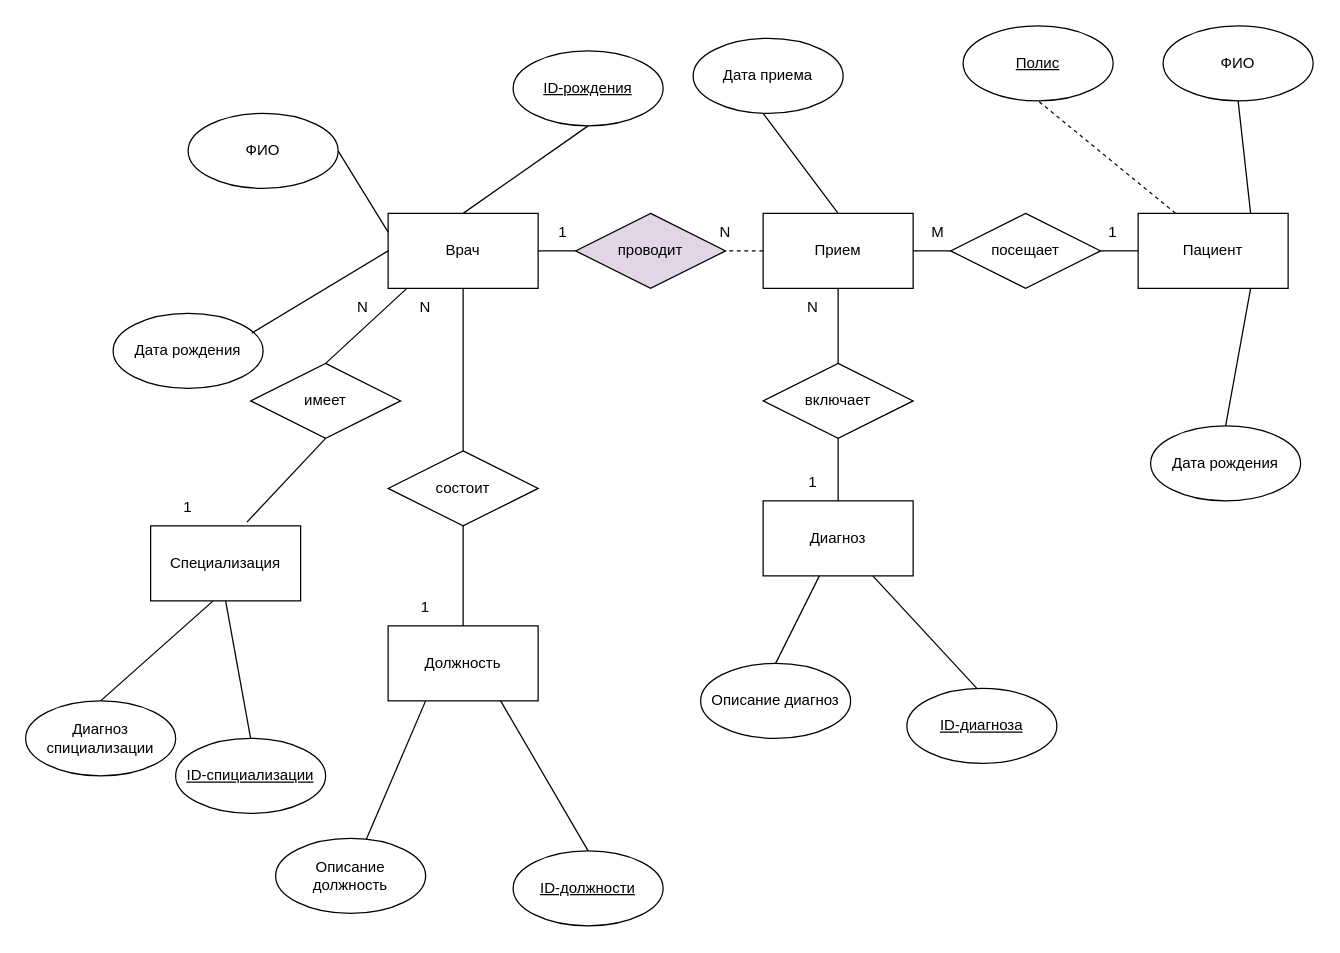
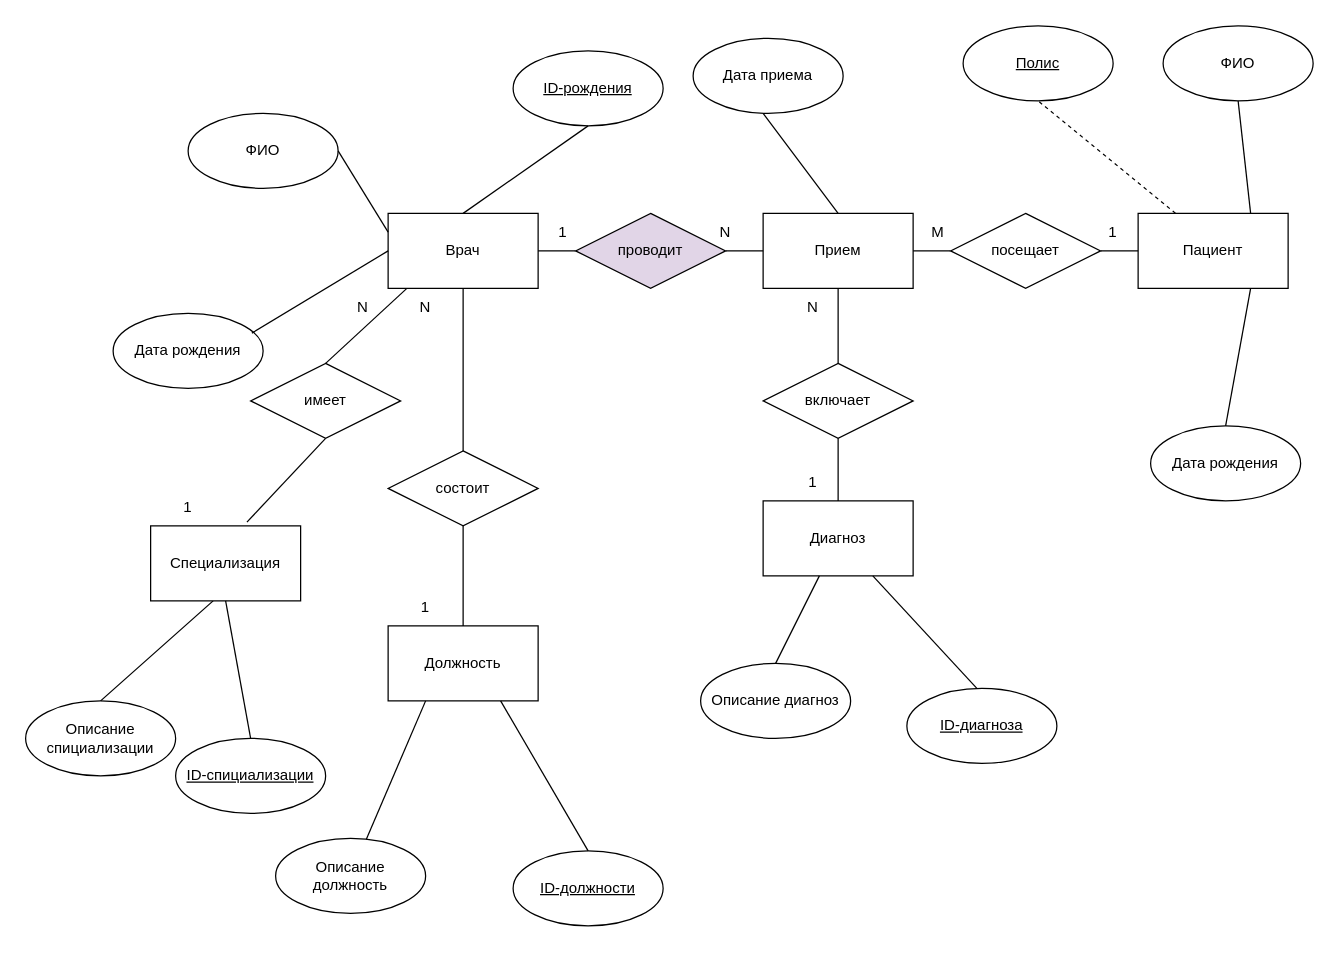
  <mxCell id="0" />
  <mxCell id="1" parent="0" />
  <mxCell id="2" value="Пациент" style="rounded=0;whiteSpace=wrap;html=1;" parent="1" vertex="1"><mxGeometry x="910" y="170" width="120" height="60" as="geometry" /></mxCell>
  <mxCell id="3" value="Врач" style="rounded=0;whiteSpace=wrap;html=1;" parent="1" vertex="1"><mxGeometry x="310" y="170" width="120" height="60" as="geometry" /></mxCell>
  <mxCell id="4" value="" style="endArrow=none;html=1;rounded=0;entryX=1;entryY=0.5;entryDx=0;entryDy=0;exitX=0;exitY=0.5;exitDx=0;exitDy=0;" parent="1" source="55" target="3" edge="1"><mxGeometry width="50" height="50" relative="1" as="geometry"><mxPoint x="500" y="200" as="sourcePoint" /><mxPoint x="580" y="220" as="targetPoint" /></mxGeometry></mxCell>
  <mxCell id="5" value="" style="endArrow=none;html=1;rounded=0;entryX=1;entryY=0.5;entryDx=0;entryDy=0;exitX=0;exitY=0.5;exitDx=0;exitDy=0;" parent="1" source="57" edge="1"><mxGeometry width="50" height="50" relative="1" as="geometry"><mxPoint x="692" y="199" as="sourcePoint" /><mxPoint x="620" y="200" as="targetPoint" /></mxGeometry></mxCell>
  <mxCell id="6" value="ФИО" style="ellipse;whiteSpace=wrap;html=1;" parent="1" vertex="1"><mxGeometry x="150" y="90" width="120" height="60" as="geometry" /></mxCell>
  <mxCell id="7" value="Дата рождения" style="ellipse;whiteSpace=wrap;html=1;" parent="1" vertex="1"><mxGeometry x="90" y="250" width="120" height="60" as="geometry" /></mxCell>
  <mxCell id="8" value="" style="endArrow=none;html=1;rounded=0;entryX=0;entryY=0.5;entryDx=0;entryDy=0;exitX=0.925;exitY=0.263;exitDx=0;exitDy=0;exitPerimeter=0;" parent="1" target="3" edge="1" source="7"><mxGeometry width="50" height="50" relative="1" as="geometry"><mxPoint x="230" y="280" as="sourcePoint" /><mxPoint x="280" y="230" as="targetPoint" /></mxGeometry></mxCell>
  <mxCell id="9" value="" style="endArrow=none;html=1;rounded=0;entryX=0;entryY=0.25;entryDx=0;entryDy=0;" parent="1" target="3" edge="1"><mxGeometry width="50" height="50" relative="1" as="geometry"><mxPoint x="270" y="120" as="sourcePoint" /><mxPoint x="320" y="70" as="targetPoint" /></mxGeometry></mxCell>
  <mxCell id="10" value="ФИО" style="ellipse;whiteSpace=wrap;html=1;" parent="1" vertex="1"><mxGeometry x="930" y="20" width="120" height="60" as="geometry" /></mxCell>
  <mxCell id="11" value="Дата рождения" style="ellipse;whiteSpace=wrap;html=1;" parent="1" vertex="1"><mxGeometry x="920" y="340" width="120" height="60" as="geometry" /></mxCell>
  <mxCell id="12" value="" style="endArrow=none;html=1;rounded=0;exitX=0.75;exitY=0;exitDx=0;exitDy=0;entryX=0.5;entryY=1;entryDx=0;entryDy=0;" parent="1" source="2" edge="1" target="10"><mxGeometry width="50" height="50" relative="1" as="geometry"><mxPoint x="840" y="140" as="sourcePoint" /><mxPoint x="890" y="90" as="targetPoint" /></mxGeometry></mxCell>
  <mxCell id="13" value="" style="endArrow=none;html=1;rounded=0;exitX=0.75;exitY=1;exitDx=0;exitDy=0;entryX=0.5;entryY=0;entryDx=0;entryDy=0;" parent="1" source="2" edge="1" target="11"><mxGeometry width="50" height="50" relative="1" as="geometry"><mxPoint x="860" y="330" as="sourcePoint" /><mxPoint x="910" y="280" as="targetPoint" /></mxGeometry></mxCell>
- <mxCell id="14" value="Диагноз спициализации" style="ellipse;whiteSpace=wrap;html=1;" parent="1" vertex="1"><mxGeometry x="20" y="560" width="120" height="60" as="geometry" /></mxCell>
+ <mxCell id="14" value="Описание спициализации" style="ellipse;whiteSpace=wrap;html=1;" parent="1" vertex="1"><mxGeometry x="20" y="560" width="120" height="60" as="geometry" /></mxCell>
  <mxCell id="15" value="Описание должность" style="ellipse;whiteSpace=wrap;html=1;" parent="1" vertex="1"><mxGeometry x="220" y="670" width="120" height="60" as="geometry" /></mxCell>
  <mxCell id="16" value="1" style="text;html=1;strokeColor=none;fillColor=none;align=center;verticalAlign=middle;whiteSpace=wrap;rounded=0;" parent="1" vertex="1"><mxGeometry x="420" y="170" width="60" height="30" as="geometry" /></mxCell>
  <mxCell id="17" value="1" style="text;html=1;strokeColor=none;fillColor=none;align=center;verticalAlign=middle;whiteSpace=wrap;rounded=0;" parent="1" vertex="1"><mxGeometry x="860" y="170" width="60" height="30" as="geometry" /></mxCell>
  <mxCell id="18" value="&lt;u&gt;ID-рождения&lt;/u&gt;" style="ellipse;whiteSpace=wrap;html=1;" parent="1" vertex="1"><mxGeometry x="410" y="40" width="120" height="60" as="geometry" /></mxCell>
  <mxCell id="19" value="" style="endArrow=none;html=1;rounded=0;exitX=0.5;exitY=0;exitDx=0;exitDy=0;" parent="1" source="3" edge="1"><mxGeometry width="50" height="50" relative="1" as="geometry"><mxPoint x="420" y="150" as="sourcePoint" /><mxPoint x="470" y="100" as="targetPoint" /></mxGeometry></mxCell>
  <mxCell id="20" value="&lt;u&gt;Полис&lt;/u&gt;" style="ellipse;whiteSpace=wrap;html=1;" parent="1" vertex="1"><mxGeometry x="770" y="20" width="120" height="60" as="geometry" /></mxCell>
  <mxCell id="21" value="" style="endArrow=none;html=1;rounded=0;exitX=0.25;exitY=0;exitDx=0;exitDy=0;entryX=0.5;entryY=1;entryDx=0;entryDy=0;dashed=1;" parent="1" source="2" edge="1" target="20"><mxGeometry width="50" height="50" relative="1" as="geometry"><mxPoint x="730" y="140" as="sourcePoint" /><mxPoint x="780" y="90" as="targetPoint" /></mxGeometry></mxCell>
  <mxCell id="22" value="N" style="text;html=1;strokeColor=none;fillColor=none;align=center;verticalAlign=middle;whiteSpace=wrap;rounded=0;" vertex="1" parent="1"><mxGeometry x="260" y="230" width="60" height="30" as="geometry" /></mxCell>
  <mxCell id="23" value="Прием" style="rounded=0;whiteSpace=wrap;html=1;" vertex="1" parent="1"><mxGeometry x="610" y="170" width="120" height="60" as="geometry" /></mxCell>
  <mxCell id="24" value="Дата приема" style="ellipse;whiteSpace=wrap;html=1;" vertex="1" parent="1"><mxGeometry x="554" y="30" width="120" height="60" as="geometry" /></mxCell>
  <mxCell id="25" value="" style="endArrow=none;html=1;rounded=0;exitX=0.5;exitY=0;exitDx=0;exitDy=0;" edge="1" parent="1" source="23"><mxGeometry width="50" height="50" relative="1" as="geometry"><mxPoint x="560" y="140" as="sourcePoint" /><mxPoint x="610" y="90" as="targetPoint" /></mxGeometry></mxCell>
  <mxCell id="26" value="&lt;u&gt;ID-диагноза&lt;/u&gt;" style="ellipse;whiteSpace=wrap;html=1;" vertex="1" parent="1"><mxGeometry x="725" y="550" width="120" height="60" as="geometry" /></mxCell>
  <mxCell id="27" value="Диагноз" style="rounded=0;whiteSpace=wrap;html=1;" vertex="1" parent="1"><mxGeometry x="610" y="400" width="120" height="60" as="geometry" /></mxCell>
  <mxCell id="28" value="" style="endArrow=none;html=1;rounded=0;exitX=0.5;exitY=0;exitDx=0;exitDy=0;" edge="1" parent="1" source="27"><mxGeometry width="50" height="50" relative="1" as="geometry"><mxPoint x="620" y="280" as="sourcePoint" /><mxPoint x="670" y="230" as="targetPoint" /></mxGeometry></mxCell>
  <mxCell id="29" value="" style="endArrow=none;html=1;rounded=0;" edge="1" parent="1" target="27"><mxGeometry width="50" height="50" relative="1" as="geometry"><mxPoint x="781" y="550" as="sourcePoint" /><mxPoint x="855" y="480" as="targetPoint" /></mxGeometry></mxCell>
  <mxCell id="30" value="1" style="text;html=1;strokeColor=none;fillColor=none;align=center;verticalAlign=middle;whiteSpace=wrap;rounded=0;" vertex="1" parent="1"><mxGeometry x="310" y="470" width="60" height="30" as="geometry" /></mxCell>
  <mxCell id="31" value="Должность" style="rounded=0;whiteSpace=wrap;html=1;" vertex="1" parent="1"><mxGeometry x="310" y="500" width="120" height="60" as="geometry" /></mxCell>
  <mxCell id="32" value="" style="endArrow=none;html=1;rounded=0;entryX=0.25;entryY=1;entryDx=0;entryDy=0;" edge="1" parent="1" source="15" target="31"><mxGeometry width="50" height="50" relative="1" as="geometry"><mxPoint x="250" y="710" as="sourcePoint" /><mxPoint x="300" y="660" as="targetPoint" /></mxGeometry></mxCell>
  <mxCell id="33" value="" style="endArrow=none;html=1;rounded=0;entryX=0.5;entryY=1;entryDx=0;entryDy=0;exitX=0.5;exitY=0;exitDx=0;exitDy=0;" edge="1" parent="1" source="14"><mxGeometry width="50" height="50" relative="1" as="geometry"><mxPoint x="190" y="840" as="sourcePoint" /><mxPoint x="170" y="480" as="targetPoint" /></mxGeometry></mxCell>
  <mxCell id="34" value="N" style="text;html=1;strokeColor=none;fillColor=none;align=center;verticalAlign=middle;whiteSpace=wrap;rounded=0;" vertex="1" parent="1"><mxGeometry x="620" y="230" width="60" height="30" as="geometry" /></mxCell>
  <mxCell id="35" value="Описание диагноз" style="ellipse;whiteSpace=wrap;html=1;" vertex="1" parent="1"><mxGeometry x="560" y="530" width="120" height="60" as="geometry" /></mxCell>
  <mxCell id="36" value="" style="endArrow=none;html=1;rounded=0;" edge="1" parent="1" target="27"><mxGeometry width="50" height="50" relative="1" as="geometry"><mxPoint x="620" y="530" as="sourcePoint" /><mxPoint x="670" y="480" as="targetPoint" /></mxGeometry></mxCell>
  <mxCell id="37" value="N" style="text;html=1;strokeColor=none;fillColor=none;align=center;verticalAlign=middle;whiteSpace=wrap;rounded=0;" vertex="1" parent="1"><mxGeometry x="550" y="170" width="60" height="30" as="geometry" /></mxCell>
  <mxCell id="38" value="M" style="text;html=1;strokeColor=none;fillColor=none;align=center;verticalAlign=middle;whiteSpace=wrap;rounded=0;" vertex="1" parent="1"><mxGeometry x="720" y="170" width="60" height="30" as="geometry" /></mxCell>
  <mxCell id="39" value="&lt;u&gt;ID-должности&lt;/u&gt;" style="ellipse;whiteSpace=wrap;html=1;" vertex="1" parent="1"><mxGeometry x="410" y="680" width="120" height="60" as="geometry" /></mxCell>
  <mxCell id="40" value="" style="endArrow=none;html=1;rounded=0;entryX=0.75;entryY=1;entryDx=0;entryDy=0;exitX=0.5;exitY=0;exitDx=0;exitDy=0;" edge="1" parent="1" source="39" target="31"><mxGeometry width="50" height="50" relative="1" as="geometry"><mxPoint x="510" y="690" as="sourcePoint" /><mxPoint x="560" y="640" as="targetPoint" /></mxGeometry></mxCell>
  <mxCell id="41" value="1" style="text;html=1;strokeColor=none;fillColor=none;align=center;verticalAlign=middle;whiteSpace=wrap;rounded=0;" vertex="1" parent="1"><mxGeometry x="620" y="370" width="60" height="30" as="geometry" /></mxCell>
  <mxCell id="42" value="1" style="text;html=1;strokeColor=none;fillColor=none;align=center;verticalAlign=middle;whiteSpace=wrap;rounded=0;" vertex="1" parent="1"><mxGeometry x="120" y="390" width="60" height="30" as="geometry" /></mxCell>
  <mxCell id="43" value="Специализация" style="rounded=0;whiteSpace=wrap;html=1;" vertex="1" parent="1"><mxGeometry x="120" y="420" width="120" height="60" as="geometry" /></mxCell>
  <mxCell id="44" value="&lt;u&gt;ID-спициализации&lt;/u&gt;" style="ellipse;whiteSpace=wrap;html=1;" vertex="1" parent="1"><mxGeometry y="590" width="120" height="60" as="geometry" x="140" /></mxCell>
  <mxCell id="45" value="" style="endArrow=none;html=1;rounded=0;entryX=0.5;entryY=1;entryDx=0;entryDy=0;exitX=0.5;exitY=0;exitDx=0;exitDy=0;" edge="1" parent="1" source="44" target="43"><mxGeometry width="50" height="50" relative="1" as="geometry"><mxPoint x="90" y="570" as="sourcePoint" /><mxPoint x="180" y="490" as="targetPoint" /></mxGeometry></mxCell>
  <mxCell id="46" value="" style="endArrow=none;html=1;rounded=0;entryX=0.25;entryY=0;entryDx=0;entryDy=0;" edge="1" parent="1" target="52"><mxGeometry width="50" height="50" relative="1" as="geometry"><mxPoint x="260" y="290" as="sourcePoint" /><mxPoint x="310" y="230" as="targetPoint" /></mxGeometry></mxCell>
  <mxCell id="47" value="имеет" style="rhombus;whiteSpace=wrap;html=1;" vertex="1" parent="1"><mxGeometry x="200" y="290" width="120" height="60" as="geometry" /></mxCell>
  <mxCell id="48" value="" style="endArrow=none;html=1;rounded=0;exitX=0.642;exitY=-0.05;exitDx=0;exitDy=0;exitPerimeter=0;" edge="1" parent="1" source="43"><mxGeometry width="50" height="50" relative="1" as="geometry"><mxPoint x="210" y="410" as="sourcePoint" /><mxPoint x="260" y="350" as="targetPoint" /></mxGeometry></mxCell>
  <mxCell id="49" value="состоит" style="rhombus;whiteSpace=wrap;html=1;" vertex="1" parent="1"><mxGeometry x="310" y="360" width="120" height="60" as="geometry" /></mxCell>
  <mxCell id="50" value="" style="endArrow=none;html=1;rounded=0;entryX=0.5;entryY=1;entryDx=0;entryDy=0;exitX=0.5;exitY=0;exitDx=0;exitDy=0;" edge="1" parent="1" source="49" target="3"><mxGeometry width="50" height="50" relative="1" as="geometry"><mxPoint x="300" y="290" as="sourcePoint" /><mxPoint x="370" y="230" as="targetPoint" /></mxGeometry></mxCell>
  <mxCell id="51" value="" style="endArrow=none;html=1;rounded=0;exitX=0.5;exitY=0;exitDx=0;exitDy=0;" edge="1" parent="1" source="31"><mxGeometry width="50" height="50" relative="1" as="geometry"><mxPoint x="320" y="470" as="sourcePoint" /><mxPoint x="370" y="420" as="targetPoint" /></mxGeometry></mxCell>
  <mxCell id="52" value="N" style="text;html=1;strokeColor=none;fillColor=none;align=center;verticalAlign=middle;whiteSpace=wrap;rounded=0;" vertex="1" parent="1"><mxGeometry x="310" y="230" width="60" height="30" as="geometry" /></mxCell>
  <mxCell id="53" value="включает" style="rhombus;whiteSpace=wrap;html=1;" vertex="1" parent="1"><mxGeometry x="610" y="290" width="120" height="60" as="geometry" /></mxCell>
- <mxCell id="54" value="" style="endArrow=none;html=1;rounded=0;entryX=1;entryY=0.5;entryDx=0;entryDy=0;exitX=0;exitY=0.5;exitDx=0;exitDy=0;dashed=1;" edge="1" parent="1" source="23" target="55"><mxGeometry width="50" height="50" relative="1" as="geometry"><mxPoint x="610" y="200" as="sourcePoint" /><mxPoint x="430" y="200" as="targetPoint" /></mxGeometry></mxCell>
+ <mxCell id="54" value="" style="endArrow=none;html=1;rounded=0;entryX=1;entryY=0.5;entryDx=0;entryDy=0;exitX=0;exitY=0.5;exitDx=0;exitDy=0;" edge="1" parent="1" source="23" target="55"><mxGeometry width="50" height="50" relative="1" as="geometry"><mxPoint x="610" y="200" as="sourcePoint" /><mxPoint x="430" y="200" as="targetPoint" /></mxGeometry></mxCell>
  <mxCell id="55" value="проводит" style="rhombus;whiteSpace=wrap;html=1;fillColor=#e1d5e7;" vertex="1" parent="1"><mxGeometry x="460" y="170" width="120" height="60" as="geometry" /></mxCell>
  <mxCell id="56" value="" style="endArrow=none;html=1;rounded=0;entryX=1;entryY=0.5;entryDx=0;entryDy=0;exitX=0;exitY=0.5;exitDx=0;exitDy=0;" edge="1" parent="1" source="2" target="57"><mxGeometry width="50" height="50" relative="1" as="geometry"><mxPoint x="910" y="200" as="sourcePoint" /><mxPoint x="620" y="200" as="targetPoint" /></mxGeometry></mxCell>
  <mxCell id="57" value="посещает&lt;br&gt;" style="rhombus;whiteSpace=wrap;html=1;" vertex="1" parent="1"><mxGeometry x="760" y="170" width="120" height="60" as="geometry" /></mxCell>
